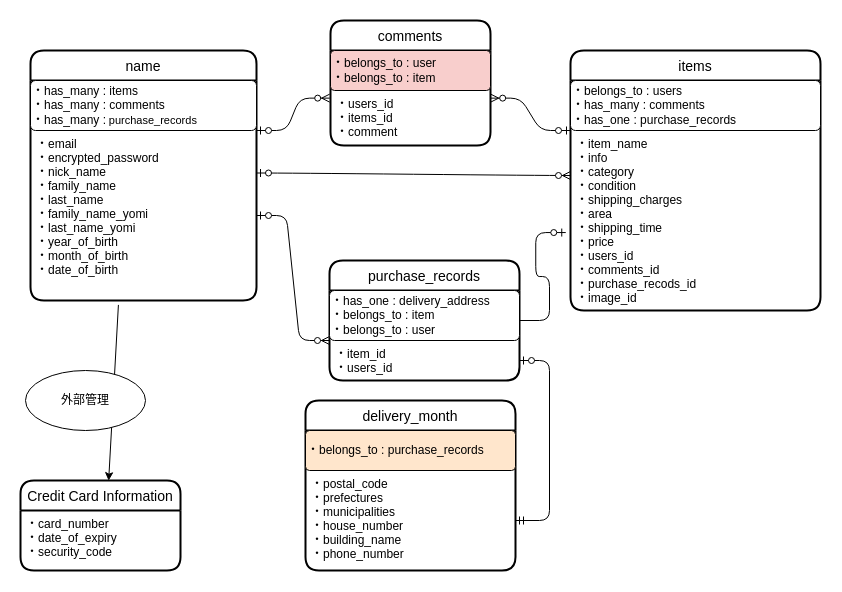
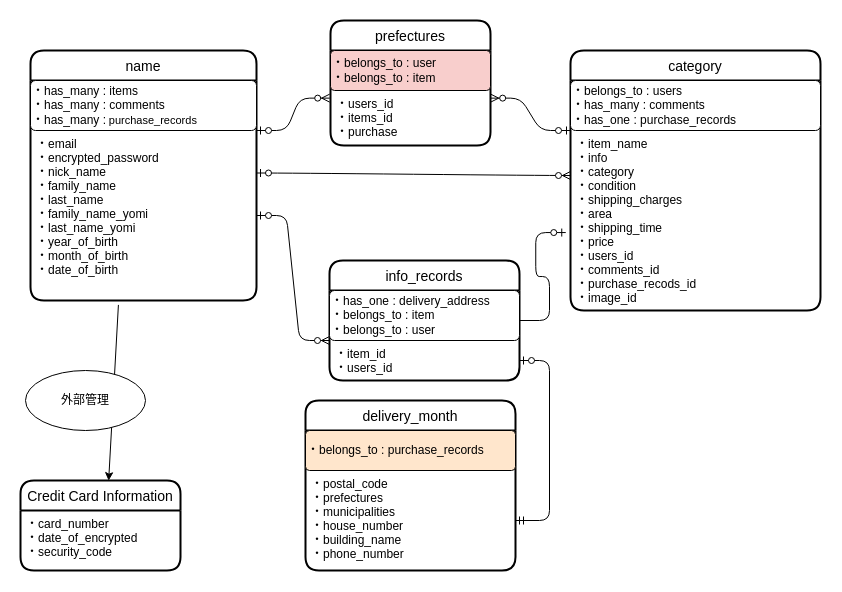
  <mxCell id="0" />
  <mxCell id="1" parent="0" />
- <mxCell id="2" value="items" style="swimlane;childLayout=stackLayout;horizontal=1;startSize=30;horizontalStack=0;rounded=1;fontSize=14;fontStyle=0;strokeWidth=2;resizeParent=0;resizeLast=1;shadow=0;dashed=0;align=center;" parent="1" vertex="1"><mxGeometry x="570" y="50" width="250" height="260" as="geometry" /></mxCell>
+ <mxCell id="2" value="category" style="swimlane;childLayout=stackLayout;horizontal=1;startSize=30;horizontalStack=0;rounded=1;fontSize=14;fontStyle=0;strokeWidth=2;resizeParent=0;resizeLast=1;shadow=0;dashed=0;align=center;" parent="1" vertex="1"><mxGeometry x="570" y="50" width="250" height="260" as="geometry" /></mxCell>
  <mxCell id="3" value="&lt;span&gt;・belongs_to : users&lt;/span&gt;&lt;br&gt;&lt;span&gt;・has_many : comments&lt;br&gt;・has_one : purchase_records&lt;br&gt;&lt;/span&gt;" style="rounded=1;arcSize=10;whiteSpace=wrap;html=1;align=left;" vertex="1" parent="2"><mxGeometry y="30" width="250" height="50" as="geometry" /></mxCell>
  <mxCell id="4" value="・item_name&#10;・info&#10;・category&#10;・condition&#10;・shipping_charges&#10;・area&#10;・shipping_time&#10;・price&#10;・users_id&#10;・comments_id&#10;・purchase_recods_id&#10;・image_id" style="align=left;strokeColor=none;fillColor=none;spacingLeft=4;fontSize=12;verticalAlign=top;resizable=0;rotatable=0;part=1;" parent="2" vertex="1"><mxGeometry y="80" width="250" height="180" as="geometry" /></mxCell>
  <mxCell id="5" value="Credit Card Information" style="swimlane;childLayout=stackLayout;horizontal=1;startSize=30;horizontalStack=0;rounded=1;fontSize=14;fontStyle=0;strokeWidth=2;resizeParent=0;resizeLast=1;shadow=0;dashed=0;align=center;" parent="1" vertex="1"><mxGeometry x="20" y="480" width="160" height="90" as="geometry" /></mxCell>
- <mxCell id="6" value="・card_number&#10;・date_of_expiry&#10;・security_code&#10;" style="align=left;strokeColor=none;fillColor=none;spacingLeft=4;fontSize=12;verticalAlign=top;resizable=0;rotatable=0;part=1;" parent="5" vertex="1"><mxGeometry y="30" width="160" height="60" as="geometry" /></mxCell>
+ <mxCell id="6" value="・card_number&#10;・date_of_encrypted&#10;・security_code&#10;" style="align=left;strokeColor=none;fillColor=none;spacingLeft=4;fontSize=12;verticalAlign=top;resizable=0;rotatable=0;part=1;" parent="5" vertex="1"><mxGeometry y="30" width="160" height="60" as="geometry" /></mxCell>
  <mxCell id="7" value="delivery_month" style="swimlane;childLayout=stackLayout;horizontal=1;startSize=30;horizontalStack=0;rounded=1;fontSize=14;fontStyle=0;strokeWidth=2;resizeParent=0;resizeLast=1;shadow=0;dashed=0;align=center;" parent="1" vertex="1"><mxGeometry x="305" y="400" width="210" height="170" as="geometry"><mxRectangle y="30" width="160" height="30" as="alternateBounds" /></mxGeometry></mxCell>
  <mxCell id="8" value="・belongs_to : purchase_records" style="rounded=1;arcSize=10;whiteSpace=wrap;html=1;align=left;fillColor=#ffe6cc;" vertex="1" parent="7"><mxGeometry y="30" width="210" height="40" as="geometry" /></mxCell>
  <mxCell id="9" value="・postal_code&#10;・prefectures&#10;・municipalities&#10;・house_number&#10;・building_name&#10;・phone_number" style="align=left;strokeColor=none;fillColor=none;spacingLeft=4;fontSize=12;verticalAlign=top;resizable=0;rotatable=0;part=1;" parent="7" vertex="1"><mxGeometry y="70" width="210" height="100" as="geometry" /></mxCell>
  <mxCell id="10" value="" style="edgeStyle=entityRelationEdgeStyle;fontSize=12;html=1;endArrow=ERzeroToMany;startArrow=ERzeroToOne;curved=1;exitX=1;exitY=0.25;exitDx=0;exitDy=0;entryX=0;entryY=0.25;entryDx=0;entryDy=0;" parent="1" source="26" target="4" edge="1"><mxGeometry width="100" height="100" relative="1" as="geometry"><mxPoint x="290" y="200" as="sourcePoint" /><mxPoint x="550" y="170" as="targetPoint" /></mxGeometry></mxCell>
  <mxCell id="11" style="edgeStyle=none;html=1;entryX=0.551;entryY=0.002;entryDx=0;entryDy=0;entryPerimeter=0;exitX=0.389;exitY=1.026;exitDx=0;exitDy=0;exitPerimeter=0;" parent="1" source="26" target="5" edge="1"><mxGeometry relative="1" as="geometry"><mxPoint x="108" y="320" as="sourcePoint" /></mxGeometry></mxCell>
- <mxCell id="12" value="comments" style="swimlane;childLayout=stackLayout;horizontal=1;startSize=30;horizontalStack=0;rounded=1;fontSize=14;fontStyle=0;strokeWidth=2;resizeParent=0;resizeLast=1;shadow=0;dashed=0;align=center;" parent="1" vertex="1"><mxGeometry x="330" y="20" width="160" height="125" as="geometry" /></mxCell>
+ <mxCell id="12" value="prefectures" style="swimlane;childLayout=stackLayout;horizontal=1;startSize=30;horizontalStack=0;rounded=1;fontSize=14;fontStyle=0;strokeWidth=2;resizeParent=0;resizeLast=1;shadow=0;dashed=0;align=center;" parent="1" vertex="1"><mxGeometry x="330" y="20" width="160" height="125" as="geometry" /></mxCell>
  <mxCell id="13" value="&lt;span&gt;・belongs_to : user&lt;/span&gt;&lt;br&gt;&lt;div&gt;&lt;span&gt;・belongs_to : item&lt;/span&gt;&lt;/div&gt;" style="rounded=1;arcSize=10;whiteSpace=wrap;html=1;align=left;fillColor=#f8cecc;" vertex="1" parent="12"><mxGeometry y="30" width="160" height="40" as="geometry" /></mxCell>
- <mxCell id="14" value="・users_id&#10;・items_id&#10;・comment" style="align=left;strokeColor=none;fillColor=none;spacingLeft=4;fontSize=12;verticalAlign=top;resizable=0;rotatable=0;part=1;" parent="12" vertex="1"><mxGeometry y="70" width="160" height="55" as="geometry" /></mxCell>
+ <mxCell id="14" value="・users_id&#10;・items_id&#10;・purchase" style="align=left;strokeColor=none;fillColor=none;spacingLeft=4;fontSize=12;verticalAlign=top;resizable=0;rotatable=0;part=1;" parent="12" vertex="1"><mxGeometry y="70" width="160" height="55" as="geometry" /></mxCell>
  <mxCell id="15" value="" style="edgeStyle=entityRelationEdgeStyle;fontSize=12;html=1;endArrow=ERzeroToMany;startArrow=ERzeroToOne;exitX=1;exitY=0;exitDx=0;exitDy=0;entryX=-0.005;entryY=0.139;entryDx=0;entryDy=0;entryPerimeter=0;" edge="1" parent="1" source="26" target="14"><mxGeometry width="100" height="100" relative="1" as="geometry"><mxPoint x="500" y="530" as="sourcePoint" /><mxPoint x="600" y="430" as="targetPoint" /></mxGeometry></mxCell>
  <mxCell id="16" value="" style="edgeStyle=entityRelationEdgeStyle;fontSize=12;html=1;endArrow=ERzeroToMany;startArrow=ERzeroToOne;entryX=0;entryY=0;entryDx=0;entryDy=0;" edge="1" parent="1" source="26" target="21"><mxGeometry width="100" height="100" relative="1" as="geometry"><mxPoint x="260" y="240" as="sourcePoint" /><mxPoint x="300" y="460" as="targetPoint" /></mxGeometry></mxCell>
  <mxCell id="17" value="" style="edgeStyle=entityRelationEdgeStyle;fontSize=12;html=1;endArrow=ERzeroToMany;startArrow=ERzeroToOne;entryX=1.001;entryY=0.139;entryDx=0;entryDy=0;exitX=0;exitY=0;exitDx=0;exitDy=0;entryPerimeter=0;" edge="1" parent="1" source="4" target="14"><mxGeometry width="100" height="100" relative="1" as="geometry"><mxPoint x="600" y="445" as="sourcePoint" /><mxPoint x="700" y="345" as="targetPoint" /></mxGeometry></mxCell>
  <mxCell id="18" value="外部管理" style="ellipse;whiteSpace=wrap;html=1;" vertex="1" parent="1"><mxGeometry x="25" y="370" width="120" height="60" as="geometry" /></mxCell>
- <mxCell id="19" value="purchase_records" style="swimlane;childLayout=stackLayout;horizontal=1;startSize=30;horizontalStack=0;rounded=1;fontSize=14;fontStyle=0;strokeWidth=2;resizeParent=0;resizeLast=1;shadow=0;dashed=0;align=center;" vertex="1" parent="1"><mxGeometry x="329" y="260" width="190" height="120" as="geometry" /></mxCell>
+ <mxCell id="19" value="info_records" style="swimlane;childLayout=stackLayout;horizontal=1;startSize=30;horizontalStack=0;rounded=1;fontSize=14;fontStyle=0;strokeWidth=2;resizeParent=0;resizeLast=1;shadow=0;dashed=0;align=center;" vertex="1" parent="1"><mxGeometry x="329" y="260" width="190" height="120" as="geometry" /></mxCell>
  <mxCell id="20" value="・has_one : delivery_address&lt;br&gt;・belongs_to : item&lt;br&gt;・belongs_to : user" style="rounded=1;arcSize=10;whiteSpace=wrap;html=1;align=left;" vertex="1" parent="19"><mxGeometry y="30" width="190" height="50" as="geometry" /></mxCell>
  <mxCell id="21" value="・item_id&#10;・users_id" style="align=left;strokeColor=none;fillColor=none;spacingLeft=4;fontSize=12;verticalAlign=top;resizable=0;rotatable=0;part=1;" vertex="1" parent="19"><mxGeometry y="80" width="190" height="40" as="geometry" /></mxCell>
  <mxCell id="22" value="" style="edgeStyle=entityRelationEdgeStyle;fontSize=12;html=1;endArrow=ERzeroToOne;startArrow=ERmandOne;exitX=1;exitY=0.5;exitDx=0;exitDy=0;" edge="1" parent="1" source="9" target="21"><mxGeometry width="100" height="100" relative="1" as="geometry"><mxPoint x="470" y="690" as="sourcePoint" /><mxPoint x="570" y="590" as="targetPoint" /></mxGeometry></mxCell>
  <mxCell id="23" value="" style="edgeStyle=entityRelationEdgeStyle;fontSize=12;html=1;endArrow=ERzeroToOne;endFill=1;exitX=1;exitY=0.5;exitDx=0;exitDy=0;entryX=-0.019;entryY=0.567;entryDx=0;entryDy=0;entryPerimeter=0;" edge="1" parent="1" source="19" target="4"><mxGeometry width="100" height="100" relative="1" as="geometry"><mxPoint x="530" y="400" as="sourcePoint" /><mxPoint x="630" y="300" as="targetPoint" /></mxGeometry></mxCell>
  <mxCell id="24" value="name" style="swimlane;childLayout=stackLayout;horizontal=1;startSize=30;horizontalStack=0;rounded=1;fontSize=14;fontStyle=0;strokeWidth=2;resizeParent=0;resizeLast=1;shadow=0;dashed=0;align=center;" parent="1" vertex="1"><mxGeometry x="30" y="50" width="226" height="250" as="geometry" /></mxCell>
  <mxCell id="25" value="・has_many : items&lt;br&gt;・has_many : comments&lt;br&gt;・has_many :&lt;font&gt;&lt;span style=&quot;font-size: 10px&quot;&gt;&amp;nbsp;&lt;/span&gt;&lt;span style=&quot;text-align: center&quot;&gt;&lt;font style=&quot;font-size: 11px&quot;&gt;purchase_records&lt;/font&gt;&lt;/span&gt;&lt;/font&gt;" style="rounded=1;arcSize=10;whiteSpace=wrap;html=1;align=left;" vertex="1" parent="24"><mxGeometry y="30" width="226" height="50" as="geometry" /></mxCell>
  <mxCell id="26" value="・email&#10;・encrypted_password&#10;・nick_name&#10;・family_name&#10;・last_name&#10;・family_name_yomi&#10;・last_name_yomi&#10;・year_of_birth&#10;・month_of_birth&#10;・date_of_birth" style="align=left;strokeColor=none;fillColor=none;spacingLeft=4;fontSize=12;verticalAlign=top;resizable=0;rotatable=0;part=1;" parent="24" vertex="1"><mxGeometry y="80" width="226" height="170" as="geometry" /></mxCell>
